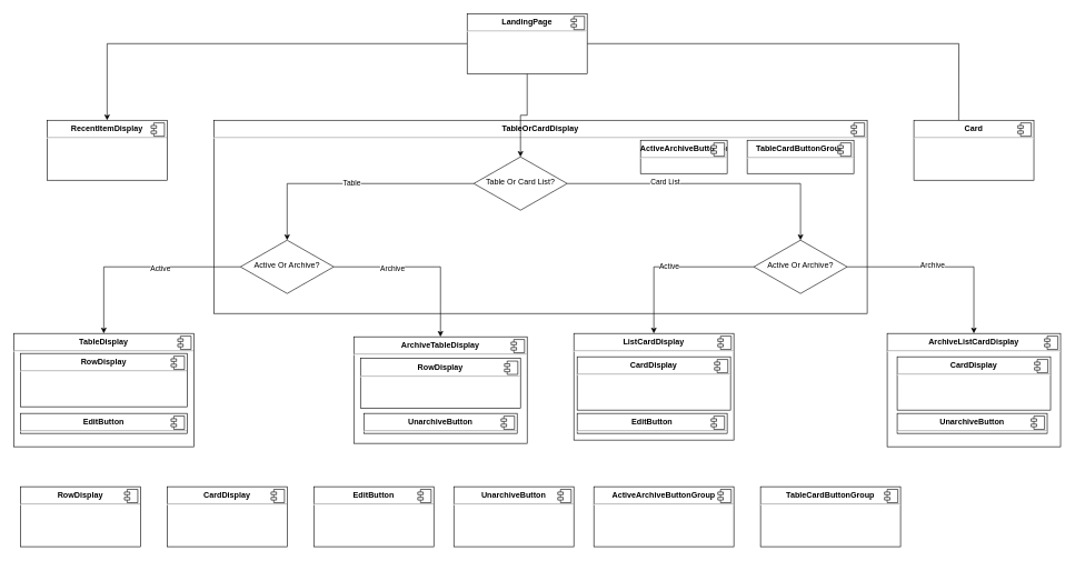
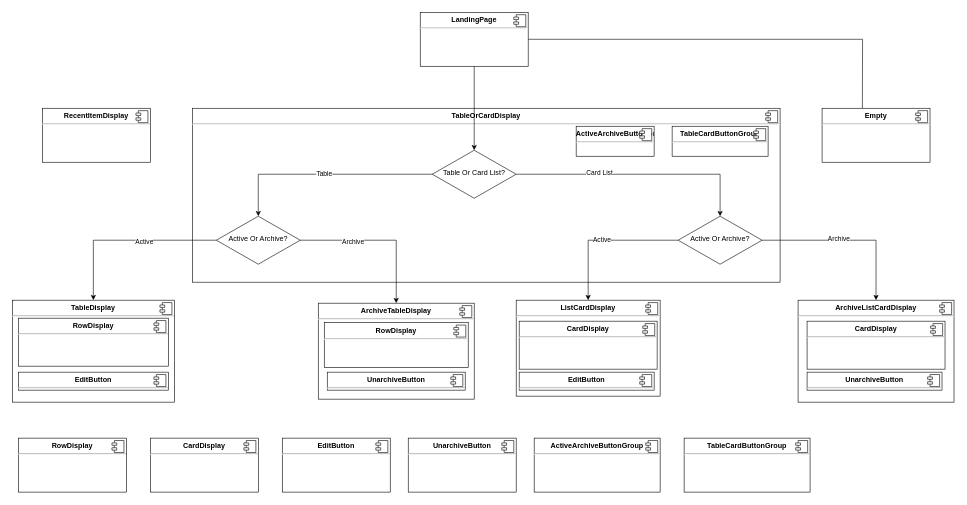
  <mxCell id="0" />
  <mxCell id="1" parent="0" />
  <mxCell id="2" value="&lt;p style=&quot;margin: 0px ; margin-top: 6px ; text-align: center&quot;&gt;&lt;b&gt;TableOrCardDisplay&lt;/b&gt;&lt;/p&gt;&lt;hr&gt;&lt;p style=&quot;margin: 0px ; margin-left: 8px&quot;&gt;&lt;br&gt;&lt;/p&gt;" style="align=left;overflow=fill;html=1;dropTarget=0;" vertex="1" parent="1"><mxGeometry x="320" y="180" width="980" height="290" as="geometry" /></mxCell>
  <mxCell id="3" value="" style="shape=component;jettyWidth=8;jettyHeight=4;" vertex="1" parent="2"><mxGeometry x="1" width="20" height="20" relative="1" as="geometry"><mxPoint x="-24" y="4" as="offset" /></mxGeometry></mxCell>
  <mxCell id="4" value="Table" style="edgeStyle=orthogonalEdgeStyle;rounded=0;orthogonalLoop=1;jettySize=auto;html=1;entryX=0.5;entryY=0;entryDx=0;entryDy=0;" edge="1" parent="1" source="7" target="15"><mxGeometry relative="1" as="geometry"><mxPoint x="610" y="290" as="targetPoint" /></mxGeometry></mxCell>
  <mxCell id="5" style="edgeStyle=orthogonalEdgeStyle;rounded=0;orthogonalLoop=1;jettySize=auto;html=1;entryX=0.5;entryY=0;entryDx=0;entryDy=0;" edge="1" parent="1" source="7" target="20"><mxGeometry relative="1" as="geometry"><mxPoint x="950" y="290" as="targetPoint" /></mxGeometry></mxCell>
  <mxCell id="6" value="Card List" style="edgeLabel;html=1;align=center;verticalAlign=middle;resizable=0;points=[];" vertex="1" connectable="0" parent="5"><mxGeometry x="-0.329" y="4" relative="1" as="geometry"><mxPoint as="offset" /></mxGeometry></mxCell>
- <mxCell id="7" value="&lt;span&gt;Table Or Card List?&lt;/span&gt;" style="rhombus;whiteSpace=wrap;html=1;shadow=0;fontFamily=Helvetica;fontSize=12;align=center;strokeWidth=1;spacing=6;spacingTop=-4;" parent="1" vertex="1"><mxGeometry x="710" y="235" width="140" height="80" as="geometry" /></mxCell>
+ <mxCell id="7" value="&lt;span&gt;Table Or Card List?&lt;/span&gt;" style="rhombus;whiteSpace=wrap;html=1;shadow=0;fontFamily=Helvetica;fontSize=12;align=center;strokeWidth=1;spacing=6;spacingTop=-4;" parent="1" vertex="1"><mxGeometry x="720" y="250" width="140" height="80" as="geometry" /></mxCell>
  <mxCell id="8" style="edgeStyle=orthogonalEdgeStyle;rounded=0;orthogonalLoop=1;jettySize=auto;html=1;exitX=0.5;exitY=1;exitDx=0;exitDy=0;entryX=0.5;entryY=0;entryDx=0;entryDy=0;" edge="1" parent="1" source="21" target="7"><mxGeometry relative="1" as="geometry"><mxPoint x="790" y="130" as="sourcePoint" /><mxPoint x="790" y="250" as="targetPoint" /></mxGeometry></mxCell>
- <mxCell id="9" style="edgeStyle=orthogonalEdgeStyle;rounded=0;orthogonalLoop=1;jettySize=auto;html=1;entryX=0.5;entryY=0;entryDx=0;entryDy=0;" edge="1" parent="1" source="21" target="23"><mxGeometry relative="1" as="geometry"><mxPoint x="730" y="110" as="sourcePoint" /><mxPoint x="211" y="268" as="targetPoint" /></mxGeometry></mxCell>
  <mxCell id="10" style="edgeStyle=orthogonalEdgeStyle;rounded=0;orthogonalLoop=1;jettySize=auto;html=1;entryX=0.642;entryY=0;entryDx=0;entryDy=0;entryPerimeter=0;exitX=1;exitY=0.5;exitDx=0;exitDy=0;" edge="1" parent="1" source="21"><mxGeometry relative="1" as="geometry"><mxPoint x="850" y="110" as="sourcePoint" /><mxPoint x="1437.04" y="270" as="targetPoint" /></mxGeometry></mxCell>
  <mxCell id="11" style="edgeStyle=orthogonalEdgeStyle;rounded=0;orthogonalLoop=1;jettySize=auto;html=1;entryX=0.5;entryY=0;entryDx=0;entryDy=0;" edge="1" parent="1" source="15" target="27"><mxGeometry relative="1" as="geometry"><mxPoint x="370" y="540" as="targetPoint" /></mxGeometry></mxCell>
  <mxCell id="12" value="Active" style="edgeLabel;html=1;align=center;verticalAlign=middle;resizable=0;points=[];" vertex="1" connectable="0" parent="11"><mxGeometry x="-0.208" y="2" relative="1" as="geometry"><mxPoint as="offset" /></mxGeometry></mxCell>
  <mxCell id="13" style="edgeStyle=orthogonalEdgeStyle;rounded=0;orthogonalLoop=1;jettySize=auto;html=1;entryX=0.5;entryY=0;entryDx=0;entryDy=0;" edge="1" parent="1" source="15" target="29"><mxGeometry relative="1" as="geometry"><mxPoint x="730" y="530" as="targetPoint" /></mxGeometry></mxCell>
  <mxCell id="14" value="Archive" style="edgeLabel;html=1;align=center;verticalAlign=middle;resizable=0;points=[];" vertex="1" connectable="0" parent="13"><mxGeometry x="-0.342" y="-2" relative="1" as="geometry"><mxPoint as="offset" /></mxGeometry></mxCell>
  <mxCell id="15" value="&lt;span&gt;Active Or Archive?&lt;/span&gt;" style="rhombus;whiteSpace=wrap;html=1;shadow=0;fontFamily=Helvetica;fontSize=12;align=center;strokeWidth=1;spacing=6;spacingTop=-4;" vertex="1" parent="1"><mxGeometry x="360" y="360" width="140" height="80" as="geometry" /></mxCell>
  <mxCell id="16" style="edgeStyle=orthogonalEdgeStyle;rounded=0;orthogonalLoop=1;jettySize=auto;html=1;entryX=0.5;entryY=0;entryDx=0;entryDy=0;" edge="1" parent="1" source="20" target="33"><mxGeometry relative="1" as="geometry"><mxPoint x="1260" y="530" as="targetPoint" /></mxGeometry></mxCell>
  <mxCell id="17" value="Archive" style="edgeLabel;html=1;align=center;verticalAlign=middle;resizable=0;points=[];" vertex="1" connectable="0" parent="16"><mxGeometry x="-0.121" y="4" relative="1" as="geometry"><mxPoint as="offset" /></mxGeometry></mxCell>
  <mxCell id="18" style="edgeStyle=orthogonalEdgeStyle;rounded=0;orthogonalLoop=1;jettySize=auto;html=1;entryX=0.5;entryY=0;entryDx=0;entryDy=0;" edge="1" parent="1" source="20" target="31"><mxGeometry relative="1" as="geometry" /></mxCell>
  <mxCell id="19" value="Active" style="edgeLabel;html=1;align=center;verticalAlign=middle;resizable=0;points=[];" vertex="1" connectable="0" parent="18"><mxGeometry x="0.022" y="-1" relative="1" as="geometry"><mxPoint as="offset" /></mxGeometry></mxCell>
  <mxCell id="20" value="&lt;span&gt;Active Or Archive?&lt;/span&gt;" style="rhombus;whiteSpace=wrap;html=1;shadow=0;fontFamily=Helvetica;fontSize=12;align=center;strokeWidth=1;spacing=6;spacingTop=-4;" vertex="1" parent="1"><mxGeometry x="1130" y="360" width="140" height="80" as="geometry" /></mxCell>
  <mxCell id="21" value="&lt;p style=&quot;margin: 0px ; margin-top: 6px ; text-align: center&quot;&gt;&lt;b&gt;LandingPage&lt;/b&gt;&lt;/p&gt;&lt;hr&gt;&lt;p style=&quot;margin: 0px ; margin-left: 8px&quot;&gt;&lt;br&gt;&lt;/p&gt;" style="align=left;overflow=fill;html=1;dropTarget=0;" vertex="1" parent="1"><mxGeometry x="700" y="20" width="180" height="90" as="geometry" /></mxCell>
  <mxCell id="22" value="" style="shape=component;jettyWidth=8;jettyHeight=4;" vertex="1" parent="21"><mxGeometry x="1" width="20" height="20" relative="1" as="geometry"><mxPoint x="-24" y="4" as="offset" /></mxGeometry></mxCell>
  <mxCell id="23" value="&lt;p style=&quot;margin: 0px ; margin-top: 6px ; text-align: center&quot;&gt;&lt;b&gt;RecentItemDisplay&lt;/b&gt;&lt;/p&gt;&lt;hr&gt;&lt;p style=&quot;margin: 0px ; margin-left: 8px&quot;&gt;&lt;br&gt;&lt;/p&gt;" style="align=left;overflow=fill;html=1;dropTarget=0;" vertex="1" parent="1"><mxGeometry x="70" y="180" width="180" height="90" as="geometry" /></mxCell>
  <mxCell id="24" value="" style="shape=component;jettyWidth=8;jettyHeight=4;" vertex="1" parent="23"><mxGeometry x="1" width="20" height="20" relative="1" as="geometry"><mxPoint x="-24" y="4" as="offset" /></mxGeometry></mxCell>
- <mxCell id="25" value="&lt;p style=&quot;margin: 0px ; margin-top: 6px ; text-align: center&quot;&gt;&lt;b&gt;Card&lt;/b&gt;&lt;/p&gt;&lt;hr&gt;&lt;p style=&quot;margin: 0px ; margin-left: 8px&quot;&gt;&lt;br&gt;&lt;/p&gt;" style="align=left;overflow=fill;html=1;dropTarget=0;" vertex="1" parent="1"><mxGeometry x="1370" y="180" width="180" height="90" as="geometry" /></mxCell>
+ <mxCell id="25" value="&lt;p style=&quot;margin: 0px ; margin-top: 6px ; text-align: center&quot;&gt;&lt;b&gt;Empty&lt;/b&gt;&lt;/p&gt;&lt;hr&gt;&lt;p style=&quot;margin: 0px ; margin-left: 8px&quot;&gt;&lt;br&gt;&lt;/p&gt;" style="align=left;overflow=fill;html=1;dropTarget=0;" vertex="1" parent="1"><mxGeometry x="1370" y="180" width="180" height="90" as="geometry" /></mxCell>
  <mxCell id="26" value="" style="shape=component;jettyWidth=8;jettyHeight=4;" vertex="1" parent="25"><mxGeometry x="1" width="20" height="20" relative="1" as="geometry"><mxPoint x="-24" y="4" as="offset" /></mxGeometry></mxCell>
  <mxCell id="27" value="&lt;p style=&quot;margin: 0px ; margin-top: 6px ; text-align: center&quot;&gt;&lt;b&gt;TableDisplay&lt;/b&gt;&lt;/p&gt;&lt;hr&gt;&lt;p style=&quot;margin: 0px ; margin-left: 8px&quot;&gt;&lt;br&gt;&lt;/p&gt;" style="align=left;overflow=fill;html=1;dropTarget=0;" vertex="1" parent="1"><mxGeometry x="20" y="500" width="270" height="170" as="geometry" /></mxCell>
  <mxCell id="28" value="" style="shape=component;jettyWidth=8;jettyHeight=4;" vertex="1" parent="27"><mxGeometry x="1" width="20" height="20" relative="1" as="geometry"><mxPoint x="-24" y="4" as="offset" /></mxGeometry></mxCell>
  <mxCell id="29" value="&lt;p style=&quot;margin: 0px ; margin-top: 6px ; text-align: center&quot;&gt;&lt;b&gt;ArchiveTableDisplay&lt;/b&gt;&lt;/p&gt;&lt;hr&gt;&lt;p style=&quot;margin: 0px ; margin-left: 8px&quot;&gt;&lt;br&gt;&lt;/p&gt;" style="align=left;overflow=fill;html=1;dropTarget=0;" vertex="1" parent="1"><mxGeometry x="530" y="505" width="260" height="160" as="geometry" /></mxCell>
  <mxCell id="30" value="" style="shape=component;jettyWidth=8;jettyHeight=4;" vertex="1" parent="29"><mxGeometry x="1" width="20" height="20" relative="1" as="geometry"><mxPoint x="-24" y="4" as="offset" /></mxGeometry></mxCell>
  <mxCell id="31" value="&lt;p style=&quot;margin: 0px ; margin-top: 6px ; text-align: center&quot;&gt;&lt;b&gt;ListCardDisplay&lt;/b&gt;&lt;/p&gt;&lt;hr&gt;&lt;p style=&quot;margin: 0px ; margin-left: 8px&quot;&gt;&lt;br&gt;&lt;/p&gt;" style="align=left;overflow=fill;html=1;dropTarget=0;" vertex="1" parent="1"><mxGeometry x="860" y="500" width="240" height="160" as="geometry" /></mxCell>
  <mxCell id="32" value="" style="shape=component;jettyWidth=8;jettyHeight=4;" vertex="1" parent="31"><mxGeometry x="1" width="20" height="20" relative="1" as="geometry"><mxPoint x="-24" y="4" as="offset" /></mxGeometry></mxCell>
  <mxCell id="33" value="&lt;p style=&quot;margin: 0px ; margin-top: 6px ; text-align: center&quot;&gt;&lt;b&gt;ArchiveListCardDisplay&lt;/b&gt;&lt;/p&gt;&lt;hr&gt;&lt;p style=&quot;margin: 0px ; margin-left: 8px&quot;&gt;&lt;br&gt;&lt;/p&gt;" style="align=left;overflow=fill;html=1;dropTarget=0;" vertex="1" parent="1"><mxGeometry x="1330" y="500" width="260" height="170" as="geometry" /></mxCell>
  <mxCell id="34" value="" style="shape=component;jettyWidth=8;jettyHeight=4;" vertex="1" parent="33"><mxGeometry x="1" width="20" height="20" relative="1" as="geometry"><mxPoint x="-24" y="4" as="offset" /></mxGeometry></mxCell>
  <mxCell id="35" value="&lt;p style=&quot;margin: 0px ; margin-top: 6px ; text-align: center&quot;&gt;&lt;b&gt;CardDisplay&lt;/b&gt;&lt;/p&gt;&lt;hr&gt;&lt;p style=&quot;margin: 0px ; margin-left: 8px&quot;&gt;&lt;br&gt;&lt;/p&gt;" style="align=left;overflow=fill;html=1;dropTarget=0;" vertex="1" parent="1"><mxGeometry x="250" y="730" width="180" height="90" as="geometry" /></mxCell>
  <mxCell id="36" value="" style="shape=component;jettyWidth=8;jettyHeight=4;" vertex="1" parent="35"><mxGeometry x="1" width="20" height="20" relative="1" as="geometry"><mxPoint x="-24" y="4" as="offset" /></mxGeometry></mxCell>
  <mxCell id="37" value="&lt;p style=&quot;margin: 0px ; margin-top: 6px ; text-align: center&quot;&gt;&lt;b&gt;EditButton&lt;/b&gt;&lt;/p&gt;&lt;hr&gt;&lt;p style=&quot;margin: 0px ; margin-left: 8px&quot;&gt;&lt;br&gt;&lt;/p&gt;" style="align=left;overflow=fill;html=1;dropTarget=0;" vertex="1" parent="1"><mxGeometry x="470" y="730" width="180" height="90" as="geometry" /></mxCell>
  <mxCell id="38" value="" style="shape=component;jettyWidth=8;jettyHeight=4;" vertex="1" parent="37"><mxGeometry x="1" width="20" height="20" relative="1" as="geometry"><mxPoint x="-24" y="4" as="offset" /></mxGeometry></mxCell>
  <mxCell id="39" value="&lt;p style=&quot;margin: 0px ; margin-top: 6px ; text-align: center&quot;&gt;&lt;b&gt;UnarchiveButton&lt;/b&gt;&lt;/p&gt;&lt;hr&gt;&lt;p style=&quot;margin: 0px ; margin-left: 8px&quot;&gt;&lt;br&gt;&lt;/p&gt;" style="align=left;overflow=fill;html=1;dropTarget=0;" vertex="1" parent="1"><mxGeometry x="680" y="730" width="180" height="90" as="geometry" /></mxCell>
  <mxCell id="40" value="" style="shape=component;jettyWidth=8;jettyHeight=4;" vertex="1" parent="39"><mxGeometry x="1" width="20" height="20" relative="1" as="geometry"><mxPoint x="-24" y="4" as="offset" /></mxGeometry></mxCell>
  <mxCell id="41" value="&lt;p style=&quot;margin: 0px ; margin-top: 6px ; text-align: center&quot;&gt;&lt;b&gt;RowDisplay&lt;/b&gt;&lt;/p&gt;&lt;hr&gt;&lt;p style=&quot;margin: 0px ; margin-left: 8px&quot;&gt;&lt;br&gt;&lt;/p&gt;" style="align=left;overflow=fill;html=1;dropTarget=0;" vertex="1" parent="1"><mxGeometry x="30" y="730" width="180" height="90" as="geometry" /></mxCell>
  <mxCell id="42" value="" style="shape=component;jettyWidth=8;jettyHeight=4;" vertex="1" parent="41"><mxGeometry x="1" width="20" height="20" relative="1" as="geometry"><mxPoint x="-24" y="4" as="offset" /></mxGeometry></mxCell>
  <mxCell id="43" value="&lt;p style=&quot;margin: 0px ; margin-top: 6px ; text-align: center&quot;&gt;&lt;b&gt;RowDisplay&lt;/b&gt;&lt;/p&gt;&lt;hr&gt;&lt;p style=&quot;margin: 0px ; margin-left: 8px&quot;&gt;&lt;br&gt;&lt;/p&gt;" style="align=left;overflow=fill;html=1;dropTarget=0;" vertex="1" parent="1"><mxGeometry x="30" y="530" width="250" height="80" as="geometry" /></mxCell>
  <mxCell id="44" value="" style="shape=component;jettyWidth=8;jettyHeight=4;" vertex="1" parent="43"><mxGeometry x="1" width="20" height="20" relative="1" as="geometry"><mxPoint x="-24" y="4" as="offset" /></mxGeometry></mxCell>
  <mxCell id="45" value="&lt;p style=&quot;margin: 0px ; margin-top: 6px ; text-align: center&quot;&gt;&lt;b&gt;EditButton&lt;/b&gt;&lt;/p&gt;&lt;hr&gt;&lt;p style=&quot;margin: 0px ; margin-left: 8px&quot;&gt;&lt;br&gt;&lt;/p&gt;" style="align=left;overflow=fill;html=1;dropTarget=0;" vertex="1" parent="1"><mxGeometry x="30" y="620" width="250" height="30" as="geometry" /></mxCell>
  <mxCell id="46" value="" style="shape=component;jettyWidth=8;jettyHeight=4;" vertex="1" parent="45"><mxGeometry x="1" width="20" height="20" relative="1" as="geometry"><mxPoint x="-24" y="4" as="offset" /></mxGeometry></mxCell>
  <mxCell id="47" value="&lt;p style=&quot;margin: 0px ; margin-top: 6px ; text-align: center&quot;&gt;&lt;b&gt;CardDisplay&lt;/b&gt;&lt;/p&gt;&lt;hr&gt;&lt;p style=&quot;margin: 0px ; margin-left: 8px&quot;&gt;&lt;br&gt;&lt;/p&gt;" style="align=left;overflow=fill;html=1;dropTarget=0;" vertex="1" parent="1"><mxGeometry x="865" y="535" width="230" height="80" as="geometry" /></mxCell>
  <mxCell id="48" value="" style="shape=component;jettyWidth=8;jettyHeight=4;" vertex="1" parent="47"><mxGeometry x="1" width="20" height="20" relative="1" as="geometry"><mxPoint x="-24" y="4" as="offset" /></mxGeometry></mxCell>
  <mxCell id="49" value="&lt;p style=&quot;margin: 0px ; margin-top: 6px ; text-align: center&quot;&gt;&lt;b&gt;UnarchiveButton&lt;/b&gt;&lt;/p&gt;&lt;hr&gt;&lt;p style=&quot;margin: 0px ; margin-left: 8px&quot;&gt;&lt;br&gt;&lt;/p&gt;" style="align=left;overflow=fill;html=1;dropTarget=0;" vertex="1" parent="1"><mxGeometry x="545" y="620" width="230" height="30" as="geometry" /></mxCell>
  <mxCell id="50" value="" style="shape=component;jettyWidth=8;jettyHeight=4;" vertex="1" parent="49"><mxGeometry x="1" width="20" height="20" relative="1" as="geometry"><mxPoint x="-24" y="4" as="offset" /></mxGeometry></mxCell>
  <mxCell id="51" value="&lt;p style=&quot;margin: 0px ; margin-top: 6px ; text-align: center&quot;&gt;&lt;b&gt;RowDisplay&lt;/b&gt;&lt;/p&gt;&lt;hr&gt;&lt;p style=&quot;margin: 0px ; margin-left: 8px&quot;&gt;&lt;br&gt;&lt;/p&gt;" style="align=left;overflow=fill;html=1;dropTarget=0;" vertex="1" parent="1"><mxGeometry x="540" y="537.5" width="240" height="75" as="geometry" /></mxCell>
  <mxCell id="52" value="" style="shape=component;jettyWidth=8;jettyHeight=4;" vertex="1" parent="51"><mxGeometry x="1" width="20" height="20" relative="1" as="geometry"><mxPoint x="-24" y="4" as="offset" /></mxGeometry></mxCell>
  <mxCell id="53" value="&lt;p style=&quot;margin: 0px ; margin-top: 6px ; text-align: center&quot;&gt;&lt;b&gt;EditButton&lt;/b&gt;&lt;/p&gt;&lt;hr&gt;&lt;p style=&quot;margin: 0px ; margin-left: 8px&quot;&gt;&lt;br&gt;&lt;/p&gt;" style="align=left;overflow=fill;html=1;dropTarget=0;" vertex="1" parent="1"><mxGeometry x="865" y="620" width="225" height="30" as="geometry" /></mxCell>
  <mxCell id="54" value="" style="shape=component;jettyWidth=8;jettyHeight=4;" vertex="1" parent="53"><mxGeometry x="1" width="20" height="20" relative="1" as="geometry"><mxPoint x="-24" y="4" as="offset" /></mxGeometry></mxCell>
  <mxCell id="55" value="&lt;p style=&quot;margin: 0px ; margin-top: 6px ; text-align: center&quot;&gt;&lt;b&gt;CardDisplay&lt;/b&gt;&lt;/p&gt;&lt;hr&gt;&lt;p style=&quot;margin: 0px ; margin-left: 8px&quot;&gt;&lt;br&gt;&lt;/p&gt;" style="align=left;overflow=fill;html=1;dropTarget=0;" vertex="1" parent="1"><mxGeometry x="1345" y="535" width="230" height="80" as="geometry" /></mxCell>
  <mxCell id="56" value="" style="shape=component;jettyWidth=8;jettyHeight=4;" vertex="1" parent="55"><mxGeometry x="1" width="20" height="20" relative="1" as="geometry"><mxPoint x="-24" y="4" as="offset" /></mxGeometry></mxCell>
  <mxCell id="57" value="&lt;p style=&quot;margin: 0px ; margin-top: 6px ; text-align: center&quot;&gt;&lt;b&gt;UnarchiveButton&lt;/b&gt;&lt;/p&gt;&lt;hr&gt;&lt;p style=&quot;margin: 0px ; margin-left: 8px&quot;&gt;&lt;br&gt;&lt;/p&gt;" style="align=left;overflow=fill;html=1;dropTarget=0;" vertex="1" parent="1"><mxGeometry x="1345" y="620" width="225" height="30" as="geometry" /></mxCell>
  <mxCell id="58" value="" style="shape=component;jettyWidth=8;jettyHeight=4;" vertex="1" parent="57"><mxGeometry x="1" width="20" height="20" relative="1" as="geometry"><mxPoint x="-24" y="4" as="offset" /></mxGeometry></mxCell>
  <mxCell id="59" value="&lt;p style=&quot;margin: 0px ; margin-top: 6px ; text-align: center&quot;&gt;&lt;b&gt;ActiveArchiveButtonGroup&lt;/b&gt;&lt;/p&gt;&lt;hr&gt;&lt;p style=&quot;margin: 0px ; margin-left: 8px&quot;&gt;&lt;br&gt;&lt;/p&gt;" style="align=left;overflow=fill;html=1;dropTarget=0;" vertex="1" parent="1"><mxGeometry x="890" y="730" width="210" height="90" as="geometry" /></mxCell>
  <mxCell id="60" value="" style="shape=component;jettyWidth=8;jettyHeight=4;" vertex="1" parent="59"><mxGeometry x="1" width="20" height="20" relative="1" as="geometry"><mxPoint x="-24" y="4" as="offset" /></mxGeometry></mxCell>
  <mxCell id="61" value="&lt;p style=&quot;margin: 0px ; margin-top: 6px ; text-align: center&quot;&gt;&lt;b&gt;TableCardButtonGroup&lt;/b&gt;&lt;/p&gt;&lt;hr&gt;&lt;p style=&quot;margin: 0px ; margin-left: 8px&quot;&gt;&lt;br&gt;&lt;/p&gt;" style="align=left;overflow=fill;html=1;dropTarget=0;" vertex="1" parent="1"><mxGeometry x="1140" y="730" width="210" height="90" as="geometry" /></mxCell>
  <mxCell id="62" value="" style="shape=component;jettyWidth=8;jettyHeight=4;" vertex="1" parent="61"><mxGeometry x="1" width="20" height="20" relative="1" as="geometry"><mxPoint x="-24" y="4" as="offset" /></mxGeometry></mxCell>
  <mxCell id="63" value="&lt;p style=&quot;margin: 0px ; margin-top: 6px ; text-align: center&quot;&gt;&lt;b&gt;ActiveArchiveButtonGroup&lt;/b&gt;&lt;/p&gt;&lt;hr&gt;&lt;p style=&quot;margin: 0px ; margin-left: 8px&quot;&gt;&lt;br&gt;&lt;/p&gt;" style="align=left;overflow=fill;html=1;dropTarget=0;" vertex="1" parent="1"><mxGeometry x="960" y="210" width="130" height="50" as="geometry" /></mxCell>
  <mxCell id="64" value="" style="shape=component;jettyWidth=8;jettyHeight=4;" vertex="1" parent="63"><mxGeometry x="1" width="20" height="20" relative="1" as="geometry"><mxPoint x="-24" y="4" as="offset" /></mxGeometry></mxCell>
  <mxCell id="65" value="&lt;p style=&quot;margin: 0px ; margin-top: 6px ; text-align: center&quot;&gt;&lt;b&gt;TableCardButtonGroup&lt;/b&gt;&lt;/p&gt;&lt;hr&gt;&lt;p style=&quot;margin: 0px ; margin-left: 8px&quot;&gt;&lt;br&gt;&lt;/p&gt;" style="align=left;overflow=fill;html=1;dropTarget=0;" vertex="1" parent="1"><mxGeometry x="1120" y="210" width="160" height="50" as="geometry" /></mxCell>
  <mxCell id="66" value="" style="shape=component;jettyWidth=8;jettyHeight=4;" vertex="1" parent="65"><mxGeometry x="1" width="20" height="20" relative="1" as="geometry"><mxPoint x="-24" y="4" as="offset" /></mxGeometry></mxCell>
